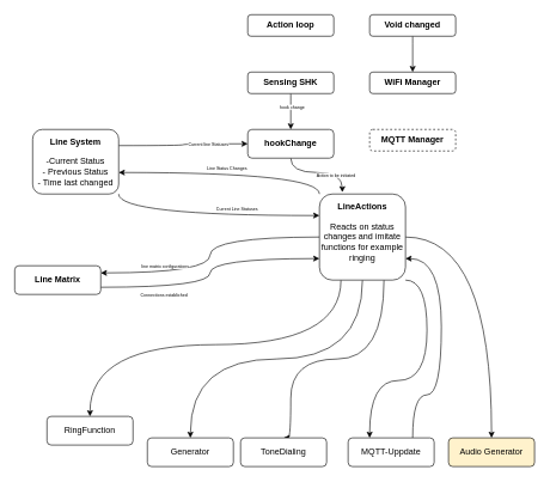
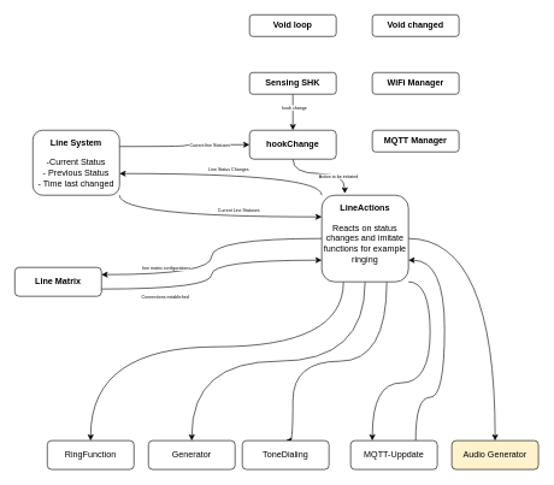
  <mxCell id="0" />
  <mxCell id="1" parent="0" />
- <mxCell id="2" style="edgeStyle=orthogonalEdgeStyle;rounded=0;orthogonalLoop=1;jettySize=auto;html=1;exitX=0.5;exitY=1;exitDx=0;exitDy=0;entryX=0.5;entryY=0;entryDx=0;entryDy=0;curved=1;" parent="1" source="36" target="4" edge="1"><mxGeometry relative="1" as="geometry" /></mxCell>
- <mxCell id="3" value="&lt;b&gt;Action loop&lt;/b&gt;" style="rounded=1;whiteSpace=wrap;html=1;" parent="1" vertex="1"><mxGeometry x="345" y="20" width="120" height="30" as="geometry" /></mxCell>
+ <mxCell id="3" value="&lt;b&gt;Void loop&lt;/b&gt;" style="rounded=1;whiteSpace=wrap;html=1;" parent="1" vertex="1"><mxGeometry x="345" y="20" width="120" height="30" as="geometry" /></mxCell>
  <mxCell id="4" value="&lt;b&gt;WiFi Manager&lt;/b&gt;" style="rounded=1;whiteSpace=wrap;html=1;" parent="1" vertex="1"><mxGeometry x="515" y="100" width="120" height="30" as="geometry" /></mxCell>
- <mxCell id="5" value="&lt;b&gt;MQTT Manager&lt;/b&gt;" style="rounded=1;whiteSpace=wrap;html=1;dashed=1;" parent="1" vertex="1"><mxGeometry x="515" y="180" width="120" height="30" as="geometry" /></mxCell>
+ <mxCell id="5" value="&lt;b&gt;MQTT Manager&lt;/b&gt;" style="rounded=1;whiteSpace=wrap;html=1;" parent="1" vertex="1"><mxGeometry x="515" y="180" width="120" height="30" as="geometry" /></mxCell>
  <mxCell id="6" style="edgeStyle=orthogonalEdgeStyle;curved=1;html=1;exitX=0.5;exitY=1;exitDx=0;exitDy=0;entryX=0.5;entryY=0;entryDx=0;entryDy=0;" edge="1" parent="1" source="8" target="32"><mxGeometry relative="1" as="geometry" /></mxCell>
  <mxCell id="7" value="hook change" style="edgeLabel;html=1;align=center;verticalAlign=middle;resizable=0;points=[];fontSize=6;" vertex="1" connectable="0" parent="6"><mxGeometry x="-0.289" y="1" relative="1" as="geometry"><mxPoint as="offset" /></mxGeometry></mxCell>
  <mxCell id="8" value="&lt;b&gt;Sensing SHK&lt;/b&gt;" style="rounded=1;whiteSpace=wrap;html=1;" parent="1" vertex="1"><mxGeometry x="345" y="100" width="120" height="30" as="geometry" /></mxCell>
  <mxCell id="9" style="edgeStyle=orthogonalEdgeStyle;rounded=0;orthogonalLoop=1;jettySize=auto;html=1;exitX=1;exitY=1;exitDx=0;exitDy=0;curved=1;entryX=0;entryY=0.25;entryDx=0;entryDy=0;" parent="1" source="14" edge="1" target="23"><mxGeometry relative="1" as="geometry"><mxPoint x="445" y="330" as="targetPoint" /></mxGeometry></mxCell>
  <mxCell id="10" value="Current Line Statuses" style="edgeLabel;html=1;align=center;verticalAlign=middle;resizable=0;points=[];fontSize=6;" vertex="1" connectable="0" parent="9"><mxGeometry x="0.251" y="9" relative="1" as="geometry"><mxPoint as="offset" /></mxGeometry></mxCell>
  <mxCell id="11" style="edgeStyle=orthogonalEdgeStyle;html=1;exitX=0.25;exitY=1;exitDx=0;exitDy=0;entryX=0.5;entryY=0;entryDx=0;entryDy=0;curved=1;" parent="1" source="23" target="24" edge="1"><mxGeometry relative="1" as="geometry"><Array as="points"><mxPoint x="475" y="480" /><mxPoint x="125" y="480" /></Array></mxGeometry></mxCell>
  <mxCell id="12" style="edgeStyle=orthogonalEdgeStyle;curved=1;html=1;exitX=1;exitY=0.25;exitDx=0;exitDy=0;entryX=0;entryY=0.5;entryDx=0;entryDy=0;fontSize=6;" edge="1" parent="1" source="14" target="32"><mxGeometry relative="1" as="geometry" /></mxCell>
  <mxCell id="13" value="Current line Statuses" style="edgeLabel;html=1;align=center;verticalAlign=middle;resizable=0;points=[];fontSize=6;" vertex="1" connectable="0" parent="12"><mxGeometry x="0.391" y="-1" relative="1" as="geometry"><mxPoint as="offset" /></mxGeometry></mxCell>
  <mxCell id="14" value="&lt;b&gt;Line System&lt;/b&gt;&lt;div&gt;&lt;br&gt;&lt;/div&gt;&lt;div&gt;-Current Status&lt;/div&gt;&lt;div&gt;- Previous Status&lt;/div&gt;&lt;div&gt;- Time last changed&lt;/div&gt;" style="rounded=1;whiteSpace=wrap;html=1;" parent="1" vertex="1"><mxGeometry x="45" y="180" width="120" height="90" as="geometry" /></mxCell>
  <mxCell id="15" style="edgeStyle=orthogonalEdgeStyle;rounded=0;orthogonalLoop=1;jettySize=auto;html=1;exitX=0;exitY=0;exitDx=0;exitDy=0;curved=1;" parent="1" source="23" target="14" edge="1"><mxGeometry relative="1" as="geometry"><Array as="points"><mxPoint x="445" y="240" /></Array></mxGeometry></mxCell>
  <mxCell id="16" value="Line Status Changes" style="edgeLabel;html=1;align=center;verticalAlign=middle;resizable=0;points=[];fontSize=6;" vertex="1" connectable="0" parent="15"><mxGeometry x="-0.405" y="-7" relative="1" as="geometry"><mxPoint x="-68" as="offset" /></mxGeometry></mxCell>
  <mxCell id="17" style="edgeStyle=orthogonalEdgeStyle;curved=1;html=1;exitX=0.5;exitY=1;exitDx=0;exitDy=0;entryX=0.5;entryY=0;entryDx=0;entryDy=0;" parent="1" source="23" target="25" edge="1"><mxGeometry relative="1" as="geometry"><Array as="points"><mxPoint x="505" y="500" /><mxPoint x="265" y="500" /></Array></mxGeometry></mxCell>
  <mxCell id="18" style="edgeStyle=orthogonalEdgeStyle;curved=1;html=1;exitX=0.75;exitY=1;exitDx=0;exitDy=0;entryX=0.5;entryY=0;entryDx=0;entryDy=0;" parent="1" source="23" target="26" edge="1"><mxGeometry relative="1" as="geometry"><Array as="points"><mxPoint x="535" y="500" /><mxPoint x="405" y="500" /></Array></mxGeometry></mxCell>
  <mxCell id="19" style="edgeStyle=orthogonalEdgeStyle;curved=1;html=1;entryX=0.25;entryY=0;entryDx=0;entryDy=0;exitX=1;exitY=1;exitDx=0;exitDy=0;" parent="1" source="23" target="28" edge="1"><mxGeometry relative="1" as="geometry"><Array as="points"><mxPoint x="595" y="390" /><mxPoint x="595" y="530" /><mxPoint x="515" y="530" /></Array><mxPoint x="575" y="350" as="sourcePoint" /></mxGeometry></mxCell>
  <mxCell id="20" style="edgeStyle=orthogonalEdgeStyle;curved=1;html=1;exitX=1;exitY=0.5;exitDx=0;exitDy=0;" parent="1" source="23" target="29" edge="1"><mxGeometry relative="1" as="geometry" /></mxCell>
  <mxCell id="21" style="edgeStyle=orthogonalEdgeStyle;curved=1;html=1;exitX=0;exitY=0.5;exitDx=0;exitDy=0;entryX=1;entryY=0.25;entryDx=0;entryDy=0;" parent="1" source="23" target="35" edge="1"><mxGeometry relative="1" as="geometry" /></mxCell>
  <mxCell id="22" value="line matrix configurations" style="edgeLabel;html=1;align=center;verticalAlign=middle;resizable=0;points=[];fontSize=6;" vertex="1" connectable="0" parent="21"><mxGeometry x="-0.252" y="7" relative="1" as="geometry"><mxPoint x="-83" y="33" as="offset" /></mxGeometry></mxCell>
  <mxCell id="23" value="&lt;b&gt;LineActions&lt;/b&gt;&lt;div&gt;&lt;br&gt;&lt;/div&gt;&lt;div&gt;Reacts on status changes and imitate functions for example ringing&lt;/div&gt;&lt;div&gt;&lt;br&gt;&lt;/div&gt;" style="rounded=1;whiteSpace=wrap;html=1;" parent="1" vertex="1"><mxGeometry x="445" y="270" width="120" height="120" as="geometry" /></mxCell>
- <mxCell id="24" value="RingFunction" style="rounded=1;whiteSpace=wrap;html=1;" parent="1" vertex="1"><mxGeometry x="65" y="580" width="120" height="40" as="geometry" /></mxCell>
+ <mxCell id="24" value="RingFunction" style="rounded=1;whiteSpace=wrap;html=1;" parent="1" vertex="1"><mxGeometry x="65" y="610" width="120" height="40" as="geometry" /></mxCell>
  <mxCell id="25" value="Generator" style="rounded=1;whiteSpace=wrap;html=1;" parent="1" vertex="1"><mxGeometry x="205" y="610" width="120" height="40" as="geometry" /></mxCell>
  <mxCell id="26" value="ToneDialing" style="rounded=1;whiteSpace=wrap;html=1;" parent="1" vertex="1"><mxGeometry x="335" y="610" width="120" height="40" as="geometry" /></mxCell>
  <mxCell id="27" style="edgeStyle=orthogonalEdgeStyle;curved=1;html=1;exitX=0.75;exitY=0;exitDx=0;exitDy=0;entryX=1;entryY=0.75;entryDx=0;entryDy=0;" edge="1" parent="1" source="28" target="23"><mxGeometry relative="1" as="geometry"><Array as="points"><mxPoint x="575" y="550" /><mxPoint x="615" y="550" /><mxPoint x="615" y="360" /></Array></mxGeometry></mxCell>
  <mxCell id="28" value="MQTT-Uppdate" style="rounded=1;whiteSpace=wrap;html=1;" parent="1" vertex="1"><mxGeometry x="485" y="610" width="120" height="40" as="geometry" /></mxCell>
  <mxCell id="29" value="Audio Generator" style="rounded=1;whiteSpace=wrap;html=1;fillColor=#fff2cc;" parent="1" vertex="1"><mxGeometry x="625" y="610" width="120" height="40" as="geometry" /></mxCell>
  <mxCell id="30" style="edgeStyle=orthogonalEdgeStyle;html=1;exitX=0.5;exitY=1;exitDx=0;exitDy=0;entryX=0.266;entryY=-0.02;entryDx=0;entryDy=0;entryPerimeter=0;curved=1;" parent="1" source="32" target="23" edge="1"><mxGeometry relative="1" as="geometry"><Array as="points"><mxPoint x="405" y="240" /><mxPoint x="477" y="240" /></Array></mxGeometry></mxCell>
  <mxCell id="31" value="Action to be initiated" style="edgeLabel;html=1;align=center;verticalAlign=middle;resizable=0;points=[];fontSize=6;" vertex="1" connectable="0" parent="30"><mxGeometry x="0.367" y="-3" relative="1" as="geometry"><mxPoint as="offset" /></mxGeometry></mxCell>
  <mxCell id="32" value="&lt;b&gt;hookChange&lt;br&gt;&lt;/b&gt;" style="rounded=1;whiteSpace=wrap;html=1;" parent="1" vertex="1"><mxGeometry x="345" y="180" width="120" height="40" as="geometry" /></mxCell>
  <mxCell id="33" style="edgeStyle=orthogonalEdgeStyle;curved=1;html=1;exitX=1;exitY=0.75;exitDx=0;exitDy=0;entryX=0;entryY=0.75;entryDx=0;entryDy=0;fontSize=6;" edge="1" parent="1" source="35" target="23"><mxGeometry relative="1" as="geometry" /></mxCell>
  <mxCell id="34" value="Connections establiched" style="edgeLabel;html=1;align=center;verticalAlign=middle;resizable=0;points=[];fontSize=6;" vertex="1" connectable="0" parent="33"><mxGeometry x="-0.033" y="9" relative="1" as="geometry"><mxPoint x="-56" y="25" as="offset" /></mxGeometry></mxCell>
  <mxCell id="35" value="&lt;b&gt;Line Matrix&lt;/b&gt;" style="rounded=1;whiteSpace=wrap;html=1;" parent="1" vertex="1"><mxGeometry x="20" y="370" width="120" height="40" as="geometry" /></mxCell>
  <mxCell id="36" value="&lt;b&gt;Void changed&lt;/b&gt;" style="rounded=1;whiteSpace=wrap;html=1;" vertex="1" parent="1"><mxGeometry x="515" y="20" width="120" height="30" as="geometry" /></mxCell>
